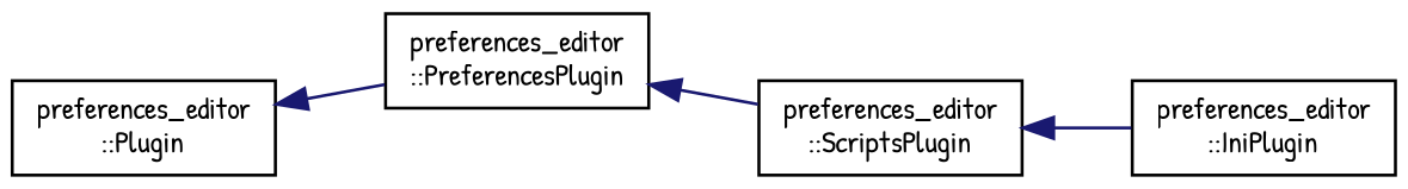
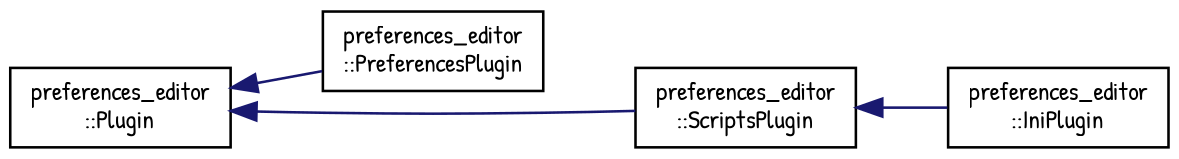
  digraph {
    fontname="Patrick Hand"
    rankdir=LR
    node [color=black fillcolor=white fontname="Patrick Hand" fontsize=10 shape=record style=filled]
    edge [color=midnightblue dir=back fontname="Patrick Hand" fontsize=10 labelfontname=Helvetica labelfontsize=10 style=solid]
    n1 [height=0.2 label="preferences_editor\l::Plugin" width=0.4]
    n2 [height=0.2 label="preferences_editor\l::PreferencesPlugin" width=0.4]
    n3 [height=0.2 label="preferences_editor\l::ScriptsPlugin" width=0.4]
    n4 [height=0.2 label="preferences_editor\l::IniPlugin" width=0.4]
    n1 -> n2
-   n2 -> n3
+   n1 -> n3
    n3 -> n4
  }
